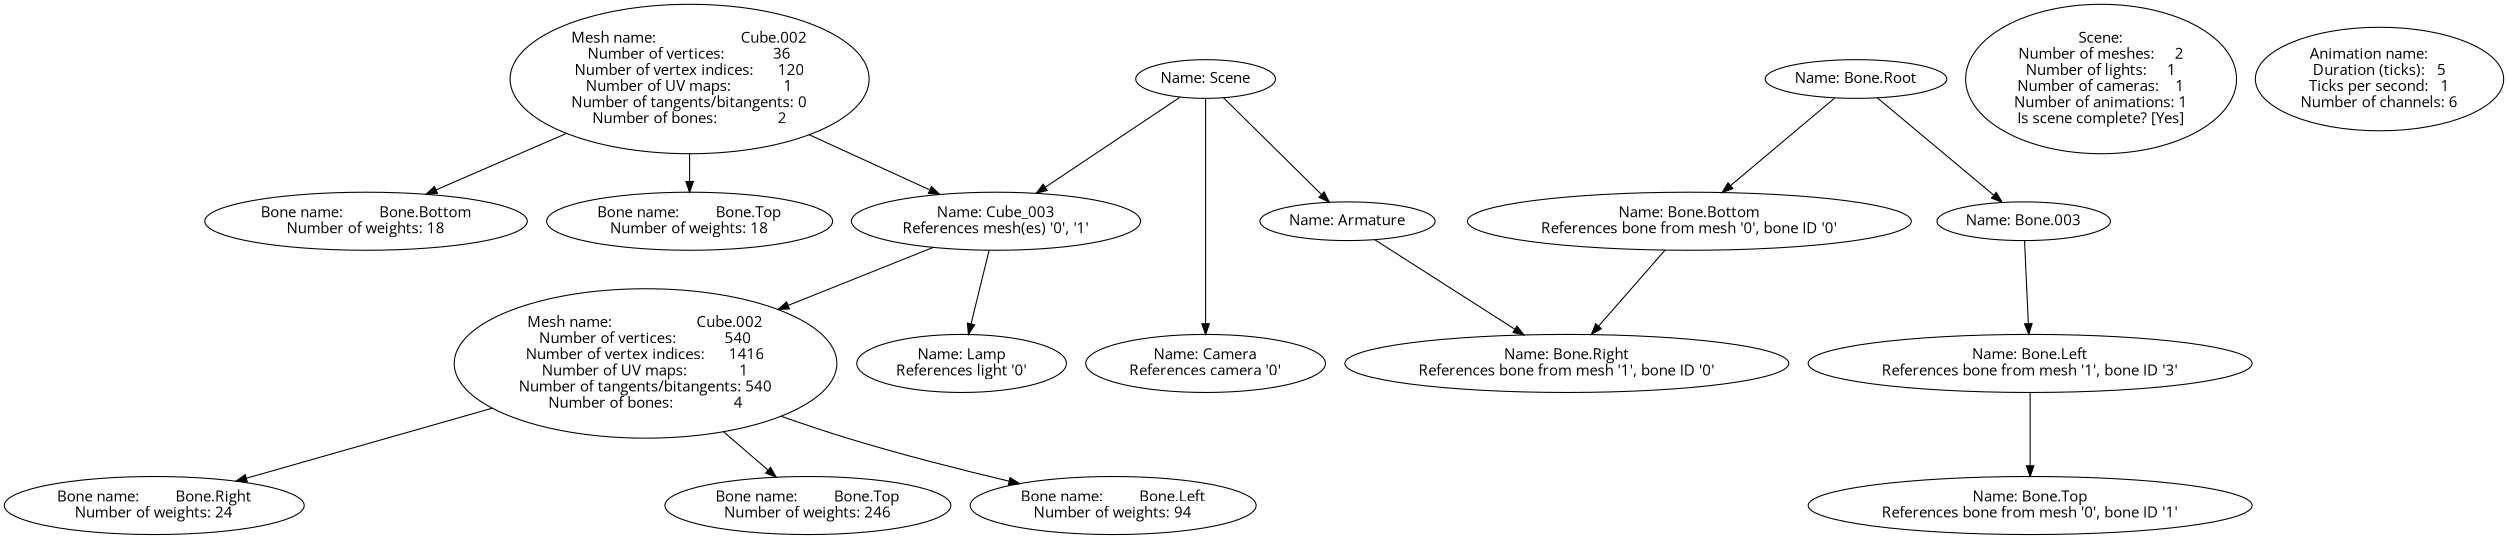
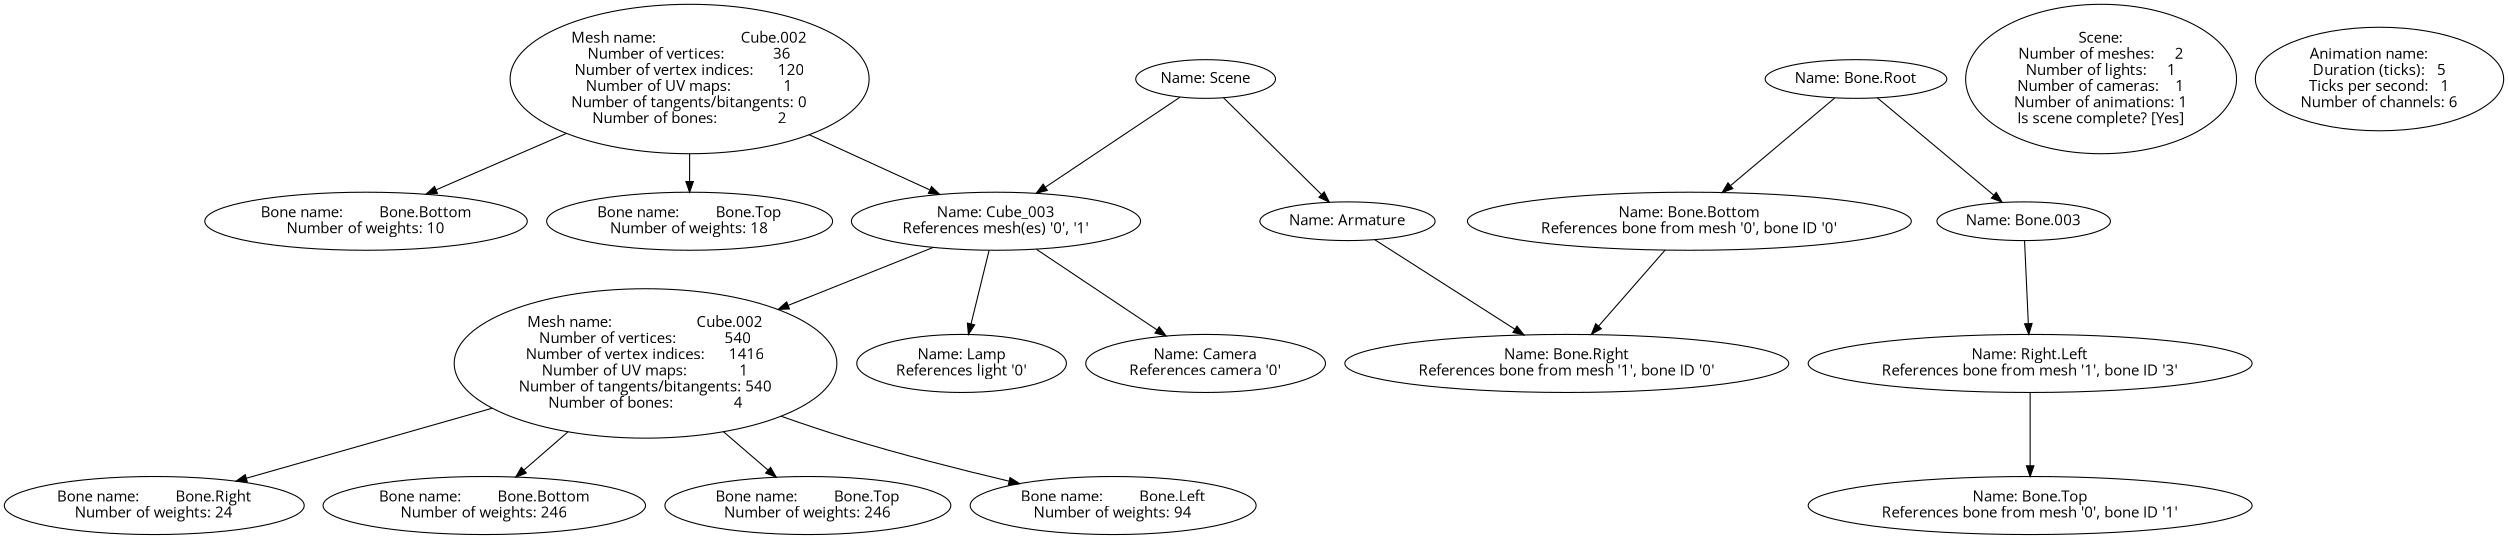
  digraph {
    fontname="Open Sans"
    node [fontname="Open Sans"]
    edge [fontname="Open Sans"]
    n1 [label="Mesh name:                     Cube.002\nNumber of vertices:            36\nNumber of vertex indices:      120\nNumber of UV maps:             1\nNumber of tangents/bitangents: 0\nNumber of bones:               2\n"]
-   n2 [label="Bone name:         Bone.Bottom\nNumber of weights: 18\n"]
+   n2 [label="Bone name:         Bone.Bottom\nNumber of weights: 10\n"]
    n3 [label="Bone name:         Bone.Top\nNumber of weights: 18\n"]
    n4 [label="Name: Cube_003\nReferences mesh(es) '0', '1'\n"]
    n5 [label="Mesh name:                     Cube.002\nNumber of vertices:            540\nNumber of vertex indices:      1416\nNumber of UV maps:             1\nNumber of tangents/bitangents: 540\nNumber of bones:               4\n"]
    n6 [label="Name: Lamp\nReferences light '0'\n"]
    n7 [label="Bone name:         Bone.Right\nNumber of weights: 24\n"]
+   n8 [label="Bone name:         Bone.Bottom\nNumber of weights: 246\n"]
    n9 [label="Bone name:         Bone.Top\nNumber of weights: 246\n"]
    n10 [label="Bone name:         Bone.Left\nNumber of weights: 94\n"]
    n11 [label="Name: Scene\n"]
    n12 [label="Name: Camera\nReferences camera '0'\n"]
    n13 [label="Name: Armature\n"]
    n14 [label="Name: Bone.Right\nReferences bone from mesh '1', bone ID '0'\n"]
    n15 [label="Name: Bone.Root\n"]
    n16 [label="Name: Bone.Bottom\nReferences bone from mesh '0', bone ID '0'\n"]
    n17 [label="Name: Bone.003\n"]
-   n18 [label="Name: Bone.Left\nReferences bone from mesh '1', bone ID '3'\n"]
+   n18 [label="Name: Right.Left\nReferences bone from mesh '1', bone ID '3'\n"]
    n19 [label="Name: Bone.Top\nReferences bone from mesh '0', bone ID '1'\n"]
    n20 [label="Scene:\nNumber of meshes:     2\nNumber of lights:     1\nNumber of cameras:    1\nNumber of animations: 1\nIs scene complete? [Yes]\n"]
    n21 [label="Animation name:     \nDuration (ticks):   5\nTicks per second:   1\nNumber of channels: 6\n"]
    n1 -> n2
    n1 -> n3
    n1 -> n4
    n4 -> n5
    n4 -> n6
    n5 -> n7
+   n5 -> n8
    n5 -> n9
    n5 -> n10
    n11 -> n4
-   n11 -> n12
+   n4 -> n12
    n11 -> n13
    n13 -> n14
    n15 -> n16
    n15 -> n17
    n16 -> n14
    n17 -> n18
    n18 -> n19
  }
